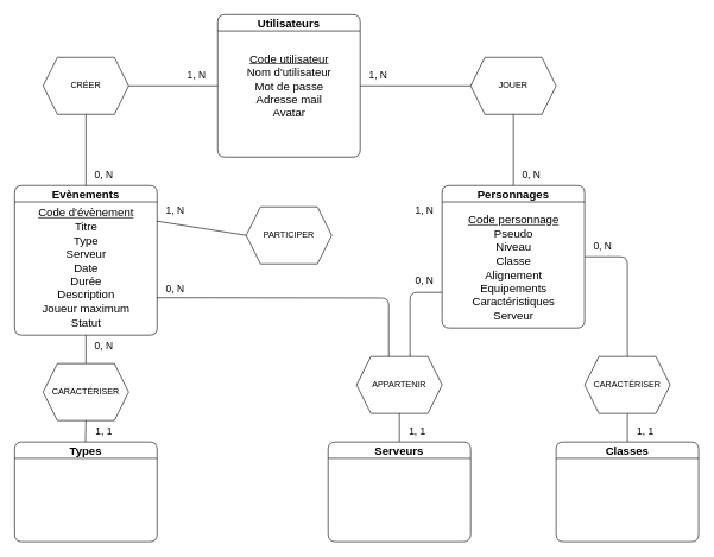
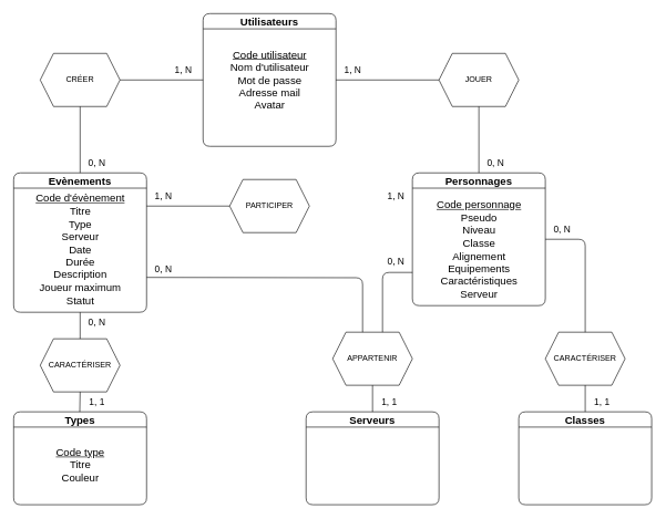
  <mxCell id="0" />
  <mxCell id="1" parent="0" />
  <mxCell id="2" value="&lt;span style=&quot;font-size: 16px;&quot;&gt;Personnages&lt;/span&gt;" style="swimlane;whiteSpace=wrap;html=1;fillColor=#FFFFFF;rounded=1;shadow=0;glass=0;swimlaneLine=1;separatorColor=none;" vertex="1" parent="1"><mxGeometry x="620" y="260" width="200" height="200" as="geometry" /></mxCell>
  <mxCell id="3" value="&lt;span style=&quot;font-size: 16px;&quot;&gt;&lt;u&gt;Code personnage&lt;/u&gt;&lt;/span&gt;&lt;div&gt;&lt;span style=&quot;font-size: 16px;&quot;&gt;Pseudo&lt;/span&gt;&lt;/div&gt;&lt;div&gt;&lt;span style=&quot;font-size: 16px;&quot;&gt;Niveau&lt;/span&gt;&lt;/div&gt;&lt;div&gt;&lt;span style=&quot;font-size: 16px;&quot;&gt;Classe&lt;/span&gt;&lt;/div&gt;&lt;div&gt;&lt;span style=&quot;font-size: 16px;&quot;&gt;Alignement&lt;/span&gt;&lt;/div&gt;&lt;div&gt;&lt;span style=&quot;font-size: 16px;&quot;&gt;Equipements&lt;/span&gt;&lt;/div&gt;&lt;div&gt;&lt;span style=&quot;font-size: 16px;&quot;&gt;Caractéristiques&lt;/span&gt;&lt;/div&gt;&lt;div&gt;&lt;span style=&quot;font-size: 16px;&quot;&gt;Serveur&lt;/span&gt;&lt;/div&gt;" style="text;html=1;align=center;verticalAlign=middle;resizable=0;points=[];autosize=1;strokeColor=none;fillColor=none;" vertex="1" parent="2"><mxGeometry x="25" y="30" width="150" height="170" as="geometry" /></mxCell>
  <mxCell id="4" value="&lt;font style=&quot;font-size: 16px;&quot;&gt;Utilisateurs&lt;/font&gt;" style="swimlane;whiteSpace=wrap;html=1;rounded=1;" vertex="1" parent="1"><mxGeometry x="305" y="20" width="200" height="200" as="geometry" /></mxCell>
  <mxCell id="5" value="&lt;font style=&quot;font-size: 16px;&quot;&gt;&lt;u&gt;Code utilisateur&lt;/u&gt;&lt;/font&gt;&lt;div&gt;&lt;font size=&quot;3&quot; style=&quot;&quot;&gt;Nom d'utilisateur&lt;/font&gt;&lt;/div&gt;&lt;div&gt;&lt;font size=&quot;3&quot; style=&quot;&quot;&gt;Mot de passe&lt;/font&gt;&lt;/div&gt;&lt;div&gt;&lt;font size=&quot;3&quot; style=&quot;&quot;&gt;Adresse mail&lt;/font&gt;&lt;/div&gt;&lt;div&gt;&lt;font size=&quot;3&quot; style=&quot;&quot;&gt;Avatar&lt;/font&gt;&lt;/div&gt;" style="text;html=1;align=center;verticalAlign=middle;resizable=0;points=[];autosize=1;strokeColor=none;fillColor=none;" vertex="1" parent="4"><mxGeometry x="30" y="45" width="140" height="110" as="geometry" /></mxCell>
  <mxCell id="6" value="&lt;font style=&quot;font-size: 16px;&quot;&gt;Evènements&lt;/font&gt;" style="swimlane;whiteSpace=wrap;html=1;rounded=1;" vertex="1" parent="1"><mxGeometry x="20" y="260" width="200" height="210" as="geometry" /></mxCell>
  <mxCell id="7" value="&lt;span style=&quot;font-size: 16px;&quot;&gt;&lt;u&gt;Code d'évènement&lt;/u&gt;&lt;/span&gt;&lt;div&gt;&lt;span style=&quot;font-size: 16px;&quot;&gt;Titre&lt;/span&gt;&lt;/div&gt;&lt;div&gt;&lt;span style=&quot;font-size: 16px;&quot;&gt;Type&lt;/span&gt;&lt;/div&gt;&lt;div&gt;&lt;span style=&quot;font-size: 16px;&quot;&gt;Serveur&lt;/span&gt;&lt;/div&gt;&lt;div&gt;&lt;span style=&quot;font-size: 16px;&quot;&gt;Date&lt;/span&gt;&lt;/div&gt;&lt;div&gt;&lt;span style=&quot;font-size: 16px;&quot;&gt;Durée&lt;/span&gt;&lt;/div&gt;&lt;div&gt;&lt;span style=&quot;font-size: 16px;&quot;&gt;Description&lt;/span&gt;&lt;/div&gt;&lt;div&gt;&lt;span style=&quot;font-size: 16px;&quot;&gt;Joueur maximum&lt;/span&gt;&lt;/div&gt;&lt;div&gt;&lt;span style=&quot;font-size: 16px;&quot;&gt;Statut&lt;/span&gt;&lt;/div&gt;" style="text;html=1;align=center;verticalAlign=middle;resizable=0;points=[];autosize=1;strokeColor=none;fillColor=none;" vertex="1" parent="6"><mxGeometry x="20" y="20" width="160" height="190" as="geometry" /></mxCell>
  <mxCell id="8" value="&lt;font style=&quot;font-size: 16px;&quot;&gt;Types&lt;/font&gt;" style="swimlane;whiteSpace=wrap;html=1;rounded=1;" vertex="1" parent="1"><mxGeometry x="20" y="620" width="200" height="140" as="geometry" /></mxCell>
+ <mxCell id="9" value="&lt;span style=&quot;font-size: 16px;&quot;&gt;&lt;u&gt;Code type&lt;/u&gt;&lt;/span&gt;&lt;div&gt;&lt;span style=&quot;font-size: 16px;&quot;&gt;Titre&lt;/span&gt;&lt;/div&gt;&lt;div&gt;&lt;span style=&quot;font-size: 16px;&quot;&gt;Couleur&lt;/span&gt;&lt;/div&gt;" style="text;html=1;align=center;verticalAlign=middle;resizable=0;points=[];autosize=1;strokeColor=none;fillColor=none;" vertex="1" parent="8"><mxGeometry x="50" y="45" width="100" height="70" as="geometry" /></mxCell>
  <mxCell id="10" value="&lt;font style=&quot;font-size: 16px;&quot;&gt;Classes&lt;/font&gt;" style="swimlane;whiteSpace=wrap;html=1;rounded=1;" vertex="1" parent="1"><mxGeometry x="780" y="620" width="200" height="140" as="geometry" /></mxCell>
  <mxCell id="11" value="&lt;font style=&quot;font-size: 16px;&quot;&gt;Serveurs&lt;/font&gt;" style="swimlane;whiteSpace=wrap;html=1;startSize=23;rounded=1;fillStyle=auto;fillColor=default;" vertex="1" parent="1"><mxGeometry x="460" y="620" width="200" height="140" as="geometry" /></mxCell>
  <mxCell id="12" value="APPARTENIR" style="shape=hexagon;perimeter=hexagonPerimeter2;whiteSpace=wrap;html=1;fixedSize=1;fillColor=none;" vertex="1" parent="1"><mxGeometry x="500" y="500" width="120" height="80" as="geometry" /></mxCell>
  <mxCell id="13" value="" style="endArrow=none;html=1;exitX=0.625;exitY=0;exitDx=0;exitDy=0;entryX=0;entryY=0.75;entryDx=0;entryDy=0;" edge="1" parent="1" source="12" target="2"><mxGeometry width="50" height="50" relative="1" as="geometry"><mxPoint x="580" y="498" as="sourcePoint" /><mxPoint x="580" y="360" as="targetPoint" /><Array as="points"><mxPoint x="575" y="410" /></Array></mxGeometry></mxCell>
  <mxCell id="14" value="" style="endArrow=none;html=1;exitX=1;exitY=0.75;exitDx=0;exitDy=0;entryX=0.375;entryY=0;entryDx=0;entryDy=0;" edge="1" parent="1" source="6" target="12"><mxGeometry width="50" height="50" relative="1" as="geometry"><mxPoint x="370" y="410" as="sourcePoint" /><mxPoint x="420" y="360" as="targetPoint" /><Array as="points"><mxPoint x="545" y="418" /></Array></mxGeometry></mxCell>
  <mxCell id="15" value="" style="endArrow=none;html=1;exitX=0.5;exitY=1;exitDx=0;exitDy=0;entryX=0.5;entryY=0;entryDx=0;entryDy=0;" edge="1" parent="1" source="12" target="11"><mxGeometry width="50" height="50" relative="1" as="geometry"><mxPoint x="370" y="410" as="sourcePoint" /><mxPoint x="420" y="360" as="targetPoint" /></mxGeometry></mxCell>
  <mxCell id="16" value="CARACTÉRISER" style="shape=hexagon;perimeter=hexagonPerimeter2;whiteSpace=wrap;html=1;fixedSize=1;fillColor=none;" vertex="1" parent="1"><mxGeometry x="820" y="500" width="120" height="80" as="geometry" /></mxCell>
  <mxCell id="17" value="" style="endArrow=none;html=1;entryX=1;entryY=0.5;entryDx=0;entryDy=0;exitX=0.5;exitY=0;exitDx=0;exitDy=0;" edge="1" parent="1" source="16" target="2"><mxGeometry width="50" height="50" relative="1" as="geometry"><mxPoint x="370" y="410" as="sourcePoint" /><mxPoint x="420" y="360" as="targetPoint" /><Array as="points"><mxPoint x="880" y="360" /></Array></mxGeometry></mxCell>
  <mxCell id="18" value="" style="endArrow=none;html=1;exitX=0.5;exitY=0;exitDx=0;exitDy=0;entryX=0.5;entryY=1;entryDx=0;entryDy=0;" edge="1" parent="1" source="10" target="16"><mxGeometry width="50" height="50" relative="1" as="geometry"><mxPoint x="370" y="410" as="sourcePoint" /><mxPoint x="420" y="360" as="targetPoint" /></mxGeometry></mxCell>
  <mxCell id="19" value="CARACTÉRISER" style="shape=hexagon;perimeter=hexagonPerimeter2;whiteSpace=wrap;html=1;fixedSize=1;fillColor=none;" vertex="1" parent="1"><mxGeometry x="60" y="510" width="120" height="80" as="geometry" /></mxCell>
  <mxCell id="20" value="" style="endArrow=none;html=1;exitX=0.5;exitY=0;exitDx=0;exitDy=0;" edge="1" parent="1" source="19" target="7"><mxGeometry width="50" height="50" relative="1" as="geometry"><mxPoint x="370" y="410" as="sourcePoint" /><mxPoint x="420" y="360" as="targetPoint" /></mxGeometry></mxCell>
  <mxCell id="21" value="" style="endArrow=none;html=1;exitX=0.5;exitY=0;exitDx=0;exitDy=0;entryX=0.5;entryY=1;entryDx=0;entryDy=0;" edge="1" parent="1" target="19"><mxGeometry width="50" height="50" relative="1" as="geometry"><mxPoint x="119.5" y="620" as="sourcePoint" /><mxPoint x="119.5" y="580" as="targetPoint" /></mxGeometry></mxCell>
  <mxCell id="22" value="CRÉER" style="shape=hexagon;perimeter=hexagonPerimeter2;whiteSpace=wrap;html=1;fixedSize=1;fillColor=none;" vertex="1" parent="1"><mxGeometry x="60" y="80" width="120" height="80" as="geometry" /></mxCell>
  <mxCell id="23" value="" style="endArrow=none;html=1;entryX=0;entryY=0.5;entryDx=0;entryDy=0;exitX=1;exitY=0.5;exitDx=0;exitDy=0;" edge="1" parent="1" source="22" target="4"><mxGeometry width="50" height="50" relative="1" as="geometry"><mxPoint x="370" y="410" as="sourcePoint" /><mxPoint x="420" y="360" as="targetPoint" /></mxGeometry></mxCell>
  <mxCell id="24" value="" style="endArrow=none;html=1;entryX=0.5;entryY=1;entryDx=0;entryDy=0;exitX=0.5;exitY=0;exitDx=0;exitDy=0;" edge="1" parent="1" source="6" target="22"><mxGeometry width="50" height="50" relative="1" as="geometry"><mxPoint x="370" y="410" as="sourcePoint" /><mxPoint x="420" y="360" as="targetPoint" /></mxGeometry></mxCell>
  <mxCell id="25" value="JOUER" style="shape=hexagon;perimeter=hexagonPerimeter2;whiteSpace=wrap;html=1;fixedSize=1;fillColor=none;" vertex="1" parent="1"><mxGeometry x="660" y="80" width="120" height="80" as="geometry" /></mxCell>
  <mxCell id="26" value="" style="endArrow=none;html=1;entryX=0.5;entryY=1;entryDx=0;entryDy=0;exitX=0.5;exitY=0;exitDx=0;exitDy=0;" edge="1" parent="1" source="2" target="25"><mxGeometry width="50" height="50" relative="1" as="geometry"><mxPoint x="370" y="410" as="sourcePoint" /><mxPoint x="420" y="360" as="targetPoint" /></mxGeometry></mxCell>
  <mxCell id="27" value="" style="endArrow=none;html=1;entryX=0;entryY=0.5;entryDx=0;entryDy=0;exitX=1;exitY=0.5;exitDx=0;exitDy=0;" edge="1" parent="1" source="4" target="25"><mxGeometry width="50" height="50" relative="1" as="geometry"><mxPoint x="370" y="410" as="sourcePoint" /><mxPoint x="420" y="360" as="targetPoint" /></mxGeometry></mxCell>
- <mxCell id="28" value="PARTICIPER" style="shape=hexagon;perimeter=hexagonPerimeter2;whiteSpace=wrap;html=1;fixedSize=1;fillColor=none;" vertex="1" parent="1"><mxGeometry x="345" y="290" width="120" height="80" as="geometry" /></mxCell>
+ <mxCell id="28" value="PARTICIPER" style="shape=hexagon;perimeter=hexagonPerimeter2;whiteSpace=wrap;html=1;fixedSize=1;fillColor=none;" vertex="1" parent="1"><mxGeometry x="345" y="270" width="120" height="80" as="geometry" /></mxCell>
  <mxCell id="29" value="" style="endArrow=none;html=1;exitX=0;exitY=0.5;exitDx=0;exitDy=0;" edge="1" parent="1" source="28"><mxGeometry width="50" height="50" relative="1" as="geometry"><mxPoint x="370" y="410" as="sourcePoint" /><mxPoint x="220" y="310" as="targetPoint" /></mxGeometry></mxCell>
  <mxCell id="30" value="&lt;font style=&quot;font-size: 14px;&quot;&gt;0, N&lt;/font&gt;" style="text;html=1;align=center;verticalAlign=middle;resizable=0;points=[];autosize=1;strokeColor=none;fillColor=none;" vertex="1" parent="1"><mxGeometry x="570" y="379" width="50" height="30" as="geometry" /></mxCell>
  <mxCell id="31" value="&lt;font style=&quot;font-size: 14px;&quot;&gt;0, N&lt;/font&gt;" style="text;html=1;align=center;verticalAlign=middle;resizable=0;points=[];autosize=1;strokeColor=none;fillColor=none;" vertex="1" parent="1"><mxGeometry x="820" y="330" width="50" height="30" as="geometry" /></mxCell>
  <mxCell id="32" value="&lt;font style=&quot;font-size: 14px;&quot;&gt;0, N&lt;/font&gt;" style="text;html=1;align=center;verticalAlign=middle;resizable=0;points=[];autosize=1;strokeColor=none;fillColor=none;" vertex="1" parent="1"><mxGeometry x="720" y="230" width="50" height="30" as="geometry" /></mxCell>
  <mxCell id="33" value="&lt;font style=&quot;font-size: 14px;&quot;&gt;0, N&lt;/font&gt;" style="text;html=1;align=center;verticalAlign=middle;resizable=0;points=[];autosize=1;strokeColor=none;fillColor=none;" vertex="1" parent="1"><mxGeometry x="120" y="230" width="50" height="30" as="geometry" /></mxCell>
  <mxCell id="34" value="&lt;font style=&quot;font-size: 14px;&quot;&gt;1, N&lt;/font&gt;" style="text;html=1;align=center;verticalAlign=middle;resizable=0;points=[];autosize=1;strokeColor=none;fillColor=none;" vertex="1" parent="1"><mxGeometry x="570" y="280" width="50" height="30" as="geometry" /></mxCell>
  <mxCell id="35" value="&lt;font style=&quot;font-size: 14px;&quot;&gt;1, N&lt;/font&gt;" style="text;html=1;align=center;verticalAlign=middle;resizable=0;points=[];autosize=1;strokeColor=none;fillColor=none;" vertex="1" parent="1"><mxGeometry x="505" y="90" width="50" height="30" as="geometry" /></mxCell>
  <mxCell id="36" value="&lt;font style=&quot;font-size: 14px;&quot;&gt;1, N&lt;/font&gt;" style="text;html=1;align=center;verticalAlign=middle;resizable=0;points=[];autosize=1;strokeColor=none;fillColor=none;" vertex="1" parent="1"><mxGeometry x="250" y="90" width="50" height="30" as="geometry" /></mxCell>
  <mxCell id="37" value="&lt;font style=&quot;font-size: 14px;&quot;&gt;1, N&lt;/font&gt;" style="text;html=1;align=center;verticalAlign=middle;resizable=0;points=[];autosize=1;strokeColor=none;fillColor=none;" vertex="1" parent="1"><mxGeometry x="220" y="280" width="50" height="30" as="geometry" /></mxCell>
  <mxCell id="38" value="&lt;font style=&quot;font-size: 14px;&quot;&gt;0, N&lt;/font&gt;" style="text;html=1;align=center;verticalAlign=middle;resizable=0;points=[];autosize=1;strokeColor=none;fillColor=none;" vertex="1" parent="1"><mxGeometry x="220" y="390" width="50" height="30" as="geometry" /></mxCell>
  <mxCell id="39" value="&lt;font style=&quot;font-size: 14px;&quot;&gt;1, 1&lt;/font&gt;" style="text;html=1;align=center;verticalAlign=middle;resizable=0;points=[];autosize=1;strokeColor=none;fillColor=none;" vertex="1" parent="1"><mxGeometry x="560" y="590" width="50" height="30" as="geometry" /></mxCell>
  <mxCell id="40" value="&lt;font style=&quot;font-size: 14px;&quot;&gt;1, 1&lt;/font&gt;" style="text;html=1;align=center;verticalAlign=middle;resizable=0;points=[];autosize=1;strokeColor=none;fillColor=none;" vertex="1" parent="1"><mxGeometry x="880" y="590" width="50" height="30" as="geometry" /></mxCell>
  <mxCell id="41" value="&lt;font style=&quot;font-size: 14px;&quot;&gt;1, 1&lt;/font&gt;" style="text;html=1;align=center;verticalAlign=middle;resizable=0;points=[];autosize=1;strokeColor=none;fillColor=none;" vertex="1" parent="1"><mxGeometry x="120" y="590" width="50" height="30" as="geometry" /></mxCell>
  <mxCell id="42" value="&lt;font style=&quot;font-size: 14px;&quot;&gt;0, N&lt;/font&gt;" style="text;html=1;align=center;verticalAlign=middle;resizable=0;points=[];autosize=1;strokeColor=none;fillColor=none;" vertex="1" parent="1"><mxGeometry x="120" y="470" width="50" height="30" as="geometry" /></mxCell>
